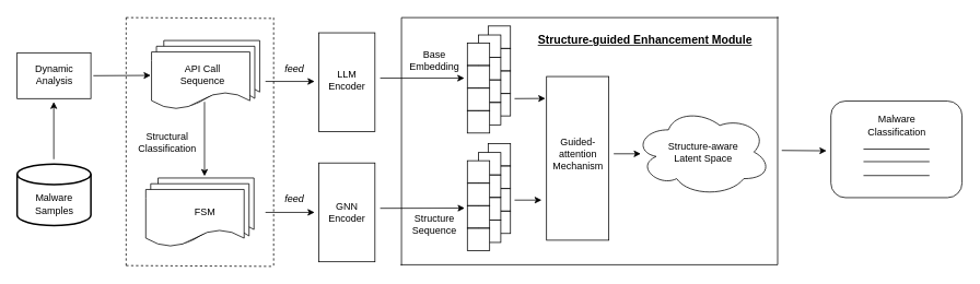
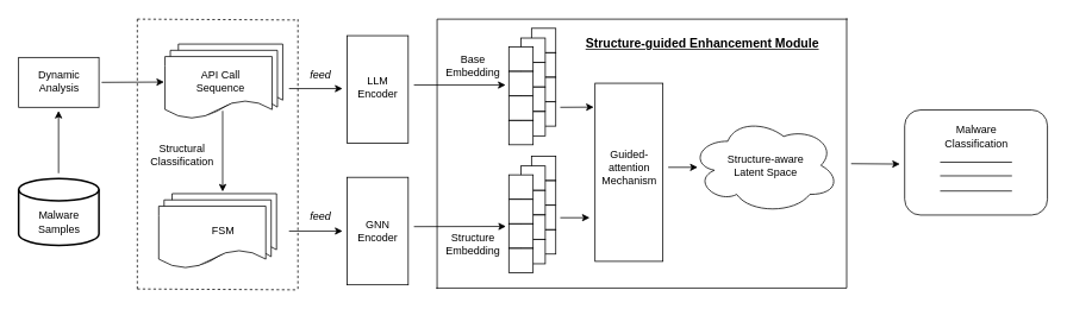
  <mxCell id="0" />
  <mxCell id="1" parent="0" />
  <mxCell id="2" value="" style="strokeWidth=2;html=1;shape=mxgraph.flowchart.database;whiteSpace=wrap;fontStyle=0;align=center;verticalAlign=bottom;labelPosition=center;verticalLabelPosition=middle;horizontal=1;" parent="1" vertex="1"><mxGeometry x="20" y="200" width="90" height="75" as="geometry" /></mxCell>
  <mxCell id="3" value="Malware&lt;div&gt;Samples&lt;/div&gt;" style="text;html=1;align=center;verticalAlign=middle;resizable=0;points=[];autosize=1;strokeColor=none;fillColor=none;" parent="1" vertex="1"><mxGeometry x="30" y="229" width="70" height="40" as="geometry" /></mxCell>
  <mxCell id="4" value="" style="endArrow=classic;html=1;rounded=0;" parent="1" edge="1"><mxGeometry width="50" height="50" relative="1" as="geometry"><mxPoint x="64.71" y="194" as="sourcePoint" /><mxPoint x="64.71" y="124" as="targetPoint" /></mxGeometry></mxCell>
  <mxCell id="5" value="" style="rounded=0;whiteSpace=wrap;html=1;" parent="1" vertex="1"><mxGeometry x="20" y="64" width="90" height="56" as="geometry" /></mxCell>
  <mxCell id="6" value="Dynamic&lt;div&gt;Analysis&lt;/div&gt;" style="text;html=1;align=center;verticalAlign=middle;resizable=0;points=[];autosize=1;strokeColor=none;fillColor=none;" parent="1" vertex="1"><mxGeometry x="30" y="71" width="70" height="40" as="geometry" /></mxCell>
  <mxCell id="7" value="" style="endArrow=classic;html=1;rounded=0;" parent="1" edge="1"><mxGeometry width="50" height="50" relative="1" as="geometry"><mxPoint x="113" y="92" as="sourcePoint" /><mxPoint x="183" y="91.66" as="targetPoint" /></mxGeometry></mxCell>
  <mxCell id="8" value="" style="endArrow=classic;html=1;rounded=0;" parent="1" edge="1"><mxGeometry width="50" height="50" relative="1" as="geometry"><mxPoint x="248.66" y="124" as="sourcePoint" /><mxPoint x="248.66" y="214.69" as="targetPoint" /></mxGeometry></mxCell>
  <mxCell id="9" value="" style="shape=document;whiteSpace=wrap;html=1;boundedLbl=1;" parent="1" vertex="1"><mxGeometry x="192" y="217" width="117" height="74" as="geometry" /></mxCell>
  <mxCell id="10" value="" style="shape=document;whiteSpace=wrap;html=1;boundedLbl=1;" parent="1" vertex="1"><mxGeometry x="183" y="224" width="120" height="75" as="geometry" /></mxCell>
  <mxCell id="11" value="" style="shape=document;whiteSpace=wrap;html=1;boundedLbl=1;labelBorderColor=none;" parent="1" vertex="1"><mxGeometry x="177" y="231" width="120" height="70" as="geometry" /></mxCell>
  <mxCell id="12" value="FSM" style="text;html=1;align=center;verticalAlign=middle;resizable=0;points=[];autosize=1;strokeColor=none;fillColor=none;" parent="1" vertex="1"><mxGeometry x="224" y="244" width="50" height="30" as="geometry" /></mxCell>
  <mxCell id="13" value="" style="shape=document;whiteSpace=wrap;html=1;boundedLbl=1;" parent="1" vertex="1"><mxGeometry x="199" y="49" width="117" height="74" as="geometry" /></mxCell>
  <mxCell id="14" value="" style="shape=document;whiteSpace=wrap;html=1;boundedLbl=1;" parent="1" vertex="1"><mxGeometry x="190" y="56" width="120" height="75" as="geometry" /></mxCell>
  <mxCell id="15" value="" style="shape=document;whiteSpace=wrap;html=1;boundedLbl=1;labelBorderColor=none;" parent="1" vertex="1"><mxGeometry x="184" y="63" width="120" height="70" as="geometry" /></mxCell>
  <mxCell id="16" value="API Call&lt;div&gt;Sequence&lt;/div&gt;" style="text;html=1;align=center;verticalAlign=middle;resizable=0;points=[];autosize=1;strokeColor=none;fillColor=none;" parent="1" vertex="1"><mxGeometry x="206" y="71" width="80" height="40" as="geometry" /></mxCell>
  <mxCell id="17" value="Structural&lt;div&gt;Classification&lt;/div&gt;" style="text;html=1;align=center;verticalAlign=middle;resizable=0;points=[];autosize=1;strokeColor=none;fillColor=none;" parent="1" vertex="1"><mxGeometry x="153" y="154" width="100" height="40" as="geometry" /></mxCell>
  <mxCell id="18" value="" style="endArrow=classic;html=1;rounded=0;" parent="1" edge="1"><mxGeometry width="50" height="50" relative="1" as="geometry"><mxPoint x="323" y="99" as="sourcePoint" /><mxPoint x="383" y="99" as="targetPoint" /></mxGeometry></mxCell>
  <mxCell id="19" value="&lt;i&gt;feed&lt;/i&gt;" style="text;html=1;align=center;verticalAlign=middle;resizable=0;points=[];autosize=1;strokeColor=none;fillColor=none;" parent="1" vertex="1"><mxGeometry x="333" y="69.46" width="50" height="30" as="geometry" /></mxCell>
  <mxCell id="20" value="" style="rounded=0;whiteSpace=wrap;html=1;rotation=90;" parent="1" vertex="1"><mxGeometry x="362" y="65.73" width="120.76" height="68.5" as="geometry" /></mxCell>
  <mxCell id="21" value="LLM&lt;div&gt;Encoder&lt;/div&gt;" style="text;html=1;align=center;verticalAlign=middle;resizable=0;points=[];autosize=1;strokeColor=none;fillColor=none;" parent="1" vertex="1"><mxGeometry x="387.38" y="78" width="70" height="40" as="geometry" /></mxCell>
  <mxCell id="22" value="" style="group" parent="1" vertex="1" connectable="0"><mxGeometry x="153" y="21" width="180" height="304" as="geometry" /></mxCell>
  <mxCell id="23" value="" style="endArrow=none;dashed=1;html=1;rounded=0;" parent="22" edge="1"><mxGeometry width="50" height="50" relative="1" as="geometry"><mxPoint y="303" as="sourcePoint" /><mxPoint as="targetPoint" /></mxGeometry></mxCell>
  <mxCell id="24" value="" style="endArrow=none;dashed=1;html=1;rounded=0;" parent="22" edge="1"><mxGeometry width="50" height="50" relative="1" as="geometry"><mxPoint x="180" y="303" as="sourcePoint" /><mxPoint x="180" as="targetPoint" /></mxGeometry></mxCell>
  <mxCell id="25" value="" style="endArrow=none;dashed=1;html=1;rounded=0;" parent="22" edge="1"><mxGeometry width="50" height="50" relative="1" as="geometry"><mxPoint as="sourcePoint" /><mxPoint x="180" y="1" as="targetPoint" /></mxGeometry></mxCell>
  <mxCell id="26" value="" style="endArrow=none;dashed=1;html=1;rounded=0;" parent="22" edge="1"><mxGeometry width="50" height="50" relative="1" as="geometry"><mxPoint y="303" as="sourcePoint" /><mxPoint x="180" y="304" as="targetPoint" /></mxGeometry></mxCell>
  <mxCell id="27" value="" style="whiteSpace=wrap;html=1;aspect=fixed;container=0;" parent="1" vertex="1"><mxGeometry x="594.775" y="31.293" width="27.225" height="27.225" as="geometry" /></mxCell>
  <mxCell id="28" value="" style="whiteSpace=wrap;html=1;aspect=fixed;container=0;" parent="1" vertex="1"><mxGeometry x="594.775" y="58.832" width="27.225" height="27.225" as="geometry" /></mxCell>
  <mxCell id="29" value="" style="whiteSpace=wrap;html=1;aspect=fixed;container=0;" parent="1" vertex="1"><mxGeometry x="594.775" y="86.371" width="27.225" height="27.225" as="geometry" /></mxCell>
  <mxCell id="30" value="" style="whiteSpace=wrap;html=1;aspect=fixed;container=0;" parent="1" vertex="1"><mxGeometry x="594.775" y="113.91" width="27.225" height="27.225" as="geometry" /></mxCell>
  <mxCell id="31" value="" style="whiteSpace=wrap;html=1;aspect=fixed;container=0;" parent="1" vertex="1"><mxGeometry x="582.977" y="42.233" width="27.225" height="27.225" as="geometry" /></mxCell>
  <mxCell id="32" value="" style="whiteSpace=wrap;html=1;aspect=fixed;container=0;" parent="1" vertex="1"><mxGeometry x="582.977" y="69.772" width="27.225" height="27.225" as="geometry" /></mxCell>
  <mxCell id="33" value="" style="whiteSpace=wrap;html=1;aspect=fixed;container=0;" parent="1" vertex="1"><mxGeometry x="582.977" y="97.311" width="27.225" height="27.225" as="geometry" /></mxCell>
  <mxCell id="34" value="" style="whiteSpace=wrap;html=1;aspect=fixed;container=0;" parent="1" vertex="1"><mxGeometry x="582.977" y="124.85" width="27.225" height="27.225" as="geometry" /></mxCell>
  <mxCell id="35" value="" style="whiteSpace=wrap;html=1;aspect=fixed;container=0;" parent="1" vertex="1"><mxGeometry x="569.364" y="52.222" width="27.225" height="27.225" as="geometry" /></mxCell>
  <mxCell id="36" value="" style="whiteSpace=wrap;html=1;aspect=fixed;container=0;" parent="1" vertex="1"><mxGeometry x="569.364" y="79.761" width="27.225" height="27.225" as="geometry" /></mxCell>
  <mxCell id="37" value="" style="whiteSpace=wrap;html=1;aspect=fixed;container=0;" parent="1" vertex="1"><mxGeometry x="569.364" y="107.299" width="27.225" height="27.225" as="geometry" /></mxCell>
  <mxCell id="38" value="" style="whiteSpace=wrap;html=1;aspect=fixed;container=0;" parent="1" vertex="1"><mxGeometry x="569.364" y="134.838" width="27.225" height="27.225" as="geometry" /></mxCell>
  <mxCell id="39" value="" style="endArrow=classic;html=1;rounded=0;entryX=0.96;entryY=-0.005;entryDx=0;entryDy=0;entryPerimeter=0;" parent="1" target="41" edge="1"><mxGeometry width="50" height="50" relative="1" as="geometry"><mxPoint x="463" y="254" as="sourcePoint" /><mxPoint x="553" y="254" as="targetPoint" /></mxGeometry></mxCell>
  <mxCell id="40" value="" style="endArrow=classic;html=1;rounded=0;entryX=0.955;entryY=1.025;entryDx=0;entryDy=0;entryPerimeter=0;" parent="1" target="74" edge="1"><mxGeometry width="50" height="50" relative="1" as="geometry"><mxPoint x="463" y="95" as="sourcePoint" /><mxPoint x="553" y="95" as="targetPoint" /></mxGeometry></mxCell>
- <mxCell id="41" value="Structure&lt;div&gt;Sequence&lt;/div&gt;" style="text;html=1;align=center;verticalAlign=middle;resizable=0;points=[];autosize=1;strokeColor=none;fillColor=none;container=0;" parent="1" vertex="1"><mxGeometry x="489.368" y="253.998" width="80" height="40" as="geometry" /></mxCell>
+ <mxCell id="41" value="Structure&lt;div&gt;Embedding&lt;/div&gt;" style="text;html=1;align=center;verticalAlign=middle;resizable=0;points=[];autosize=1;strokeColor=none;fillColor=none;container=0;" parent="1" vertex="1"><mxGeometry x="489.368" y="253.998" width="80" height="40" as="geometry" /></mxCell>
  <mxCell id="42" value="" style="whiteSpace=wrap;html=1;aspect=fixed;container=0;" parent="1" vertex="1"><mxGeometry x="594.775" y="174.939" width="27.225" height="27.225" as="geometry" /></mxCell>
  <mxCell id="43" value="" style="whiteSpace=wrap;html=1;aspect=fixed;container=0;" parent="1" vertex="1"><mxGeometry x="594.775" y="202.478" width="27.225" height="27.225" as="geometry" /></mxCell>
  <mxCell id="44" value="" style="whiteSpace=wrap;html=1;aspect=fixed;container=0;" parent="1" vertex="1"><mxGeometry x="594.775" y="230.017" width="27.225" height="27.225" as="geometry" /></mxCell>
  <mxCell id="45" value="" style="whiteSpace=wrap;html=1;aspect=fixed;container=0;" parent="1" vertex="1"><mxGeometry x="594.775" y="257.556" width="27.225" height="27.225" as="geometry" /></mxCell>
  <mxCell id="46" value="" style="whiteSpace=wrap;html=1;aspect=fixed;container=0;" parent="1" vertex="1"><mxGeometry x="582.977" y="185.879" width="27.225" height="27.225" as="geometry" /></mxCell>
  <mxCell id="47" value="" style="whiteSpace=wrap;html=1;aspect=fixed;container=0;" parent="1" vertex="1"><mxGeometry x="582.977" y="213.418" width="27.225" height="27.225" as="geometry" /></mxCell>
  <mxCell id="48" value="" style="whiteSpace=wrap;html=1;aspect=fixed;container=0;" parent="1" vertex="1"><mxGeometry x="582.977" y="240.957" width="27.225" height="27.225" as="geometry" /></mxCell>
  <mxCell id="49" value="" style="whiteSpace=wrap;html=1;aspect=fixed;container=0;" parent="1" vertex="1"><mxGeometry x="582.977" y="268.496" width="27.225" height="27.225" as="geometry" /></mxCell>
  <mxCell id="50" value="" style="whiteSpace=wrap;html=1;aspect=fixed;container=0;" parent="1" vertex="1"><mxGeometry x="569.364" y="195.868" width="27.225" height="27.225" as="geometry" /></mxCell>
  <mxCell id="51" value="" style="whiteSpace=wrap;html=1;aspect=fixed;container=0;" parent="1" vertex="1"><mxGeometry x="569.364" y="223.407" width="27.225" height="27.225" as="geometry" /></mxCell>
  <mxCell id="52" value="" style="whiteSpace=wrap;html=1;aspect=fixed;container=0;" parent="1" vertex="1"><mxGeometry x="569.364" y="250.946" width="27.225" height="27.225" as="geometry" /></mxCell>
  <mxCell id="53" value="" style="whiteSpace=wrap;html=1;aspect=fixed;container=0;" parent="1" vertex="1"><mxGeometry x="569.364" y="278.485" width="27.225" height="27.225" as="geometry" /></mxCell>
  <mxCell id="54" value="&lt;b&gt;&lt;u&gt;&lt;font style=&quot;font-size: 14px;&quot;&gt;Structure-guided Enhancement Module&lt;/font&gt;&lt;/u&gt;&lt;/b&gt;" style="text;html=1;align=center;verticalAlign=middle;resizable=0;points=[];autosize=1;strokeColor=none;fillColor=none;" parent="1" vertex="1"><mxGeometry x="646" y="34" width="280" height="30" as="geometry" /></mxCell>
  <mxCell id="55" value="" style="rounded=0;whiteSpace=wrap;html=1;" parent="1" vertex="1"><mxGeometry x="666" y="93" width="76" height="200" as="geometry" /></mxCell>
  <mxCell id="56" value="Guided-&lt;div&gt;attention&lt;div&gt;&lt;div&gt;Mechanism&lt;/div&gt;&lt;/div&gt;&lt;/div&gt;" style="text;html=1;align=center;verticalAlign=middle;resizable=0;points=[];autosize=1;strokeColor=none;fillColor=none;" parent="1" vertex="1"><mxGeometry x="664" y="157.55" width="80" height="60" as="geometry" /></mxCell>
  <mxCell id="57" value="" style="endArrow=classic;html=1;rounded=0;" parent="1" edge="1"><mxGeometry width="50" height="50" relative="1" as="geometry"><mxPoint x="627" y="244" as="sourcePoint" /><mxPoint x="660" y="244" as="targetPoint" /></mxGeometry></mxCell>
  <mxCell id="58" value="" style="ellipse;shape=cloud;whiteSpace=wrap;html=1;" parent="1" vertex="1"><mxGeometry x="773" y="131" width="167" height="108.54" as="geometry" /></mxCell>
  <mxCell id="59" value="&lt;span style=&quot;font-weight: normal;&quot;&gt;Structure-aware&lt;/span&gt;&lt;div&gt;&lt;span style=&quot;font-weight: normal;&quot;&gt;Latent Space&lt;/span&gt;&lt;/div&gt;" style="text;html=1;align=center;verticalAlign=middle;resizable=0;points=[];autosize=1;strokeColor=none;fillColor=none;fontStyle=1" parent="1" vertex="1"><mxGeometry x="801.5" y="165.55" width="110" height="40" as="geometry" /></mxCell>
  <mxCell id="60" value="" style="endArrow=classic;html=1;rounded=0;" parent="1" edge="1"><mxGeometry width="50" height="50" relative="1" as="geometry"><mxPoint x="953" y="183.33" as="sourcePoint" /><mxPoint x="1007.66" y="183.76" as="targetPoint" /></mxGeometry></mxCell>
  <mxCell id="61" value="" style="rounded=1;whiteSpace=wrap;html=1;" parent="1" vertex="1"><mxGeometry x="1013" y="123" width="160" height="118" as="geometry" /></mxCell>
  <mxCell id="62" value="Malware&lt;div&gt;Classification&lt;/div&gt;" style="text;html=1;align=center;verticalAlign=middle;resizable=0;points=[];autosize=1;strokeColor=none;fillColor=none;" parent="1" vertex="1"><mxGeometry x="1048" y="132.63" width="90" height="40" as="geometry" /></mxCell>
  <mxCell id="63" value="" style="endArrow=none;html=1;rounded=0;" parent="1" edge="1"><mxGeometry width="50" height="50" relative="1" as="geometry"><mxPoint x="1052.75" y="181.66" as="sourcePoint" /><mxPoint x="1133.25" y="181.66" as="targetPoint" /></mxGeometry></mxCell>
  <mxCell id="64" value="" style="endArrow=none;html=1;rounded=0;" parent="1" edge="1"><mxGeometry width="50" height="50" relative="1" as="geometry"><mxPoint x="1052.75" y="197" as="sourcePoint" /><mxPoint x="1133.25" y="197" as="targetPoint" /></mxGeometry></mxCell>
  <mxCell id="65" value="" style="endArrow=none;html=1;rounded=0;" parent="1" edge="1"><mxGeometry width="50" height="50" relative="1" as="geometry"><mxPoint x="1052.75" y="214" as="sourcePoint" /><mxPoint x="1133.25" y="214" as="targetPoint" /></mxGeometry></mxCell>
  <mxCell id="66" value="" style="endArrow=none;html=1;rounded=0;" parent="1" edge="1"><mxGeometry width="50" height="50" relative="1" as="geometry"><mxPoint x="489" y="21" as="sourcePoint" /><mxPoint x="949" y="21" as="targetPoint" /></mxGeometry></mxCell>
  <mxCell id="67" value="" style="endArrow=none;html=1;rounded=0;" parent="1" edge="1"><mxGeometry width="50" height="50" relative="1" as="geometry"><mxPoint x="488" y="323" as="sourcePoint" /><mxPoint x="948" y="323" as="targetPoint" /></mxGeometry></mxCell>
  <mxCell id="68" value="" style="endArrow=none;html=1;rounded=0;" parent="1" edge="1"><mxGeometry width="50" height="50" relative="1" as="geometry"><mxPoint x="948" y="323" as="sourcePoint" /><mxPoint x="948" y="20" as="targetPoint" /></mxGeometry></mxCell>
  <mxCell id="69" value="" style="endArrow=none;html=1;rounded=0;" parent="1" edge="1"><mxGeometry width="50" height="50" relative="1" as="geometry"><mxPoint x="489" y="324" as="sourcePoint" /><mxPoint x="489" y="21" as="targetPoint" /></mxGeometry></mxCell>
  <mxCell id="70" value="" style="endArrow=classic;html=1;rounded=0;" parent="1" edge="1"><mxGeometry width="50" height="50" relative="1" as="geometry"><mxPoint x="323" y="259" as="sourcePoint" /><mxPoint x="383" y="259" as="targetPoint" /></mxGeometry></mxCell>
  <mxCell id="71" value="" style="rounded=0;whiteSpace=wrap;html=1;rotation=90;" parent="1" vertex="1"><mxGeometry x="362" y="224.75" width="120.76" height="68.5" as="geometry" /></mxCell>
  <mxCell id="72" value="GNN&lt;div&gt;Encoder&lt;/div&gt;" style="text;html=1;align=center;verticalAlign=middle;resizable=0;points=[];autosize=1;strokeColor=none;fillColor=none;" parent="1" vertex="1"><mxGeometry x="387.38" y="239" width="70" height="40" as="geometry" /></mxCell>
  <mxCell id="73" value="&lt;i&gt;feed&lt;/i&gt;" style="text;html=1;align=center;verticalAlign=middle;resizable=0;points=[];autosize=1;strokeColor=none;fillColor=none;" parent="1" vertex="1"><mxGeometry x="333" y="227.56" width="50" height="30" as="geometry" /></mxCell>
  <mxCell id="74" value="Base&lt;div&gt;Embedding&lt;/div&gt;" style="text;html=1;align=center;verticalAlign=middle;resizable=0;points=[];autosize=1;strokeColor=none;fillColor=none;" parent="1" vertex="1"><mxGeometry x="489.36" y="54" width="80" height="40" as="geometry" /></mxCell>
  <mxCell id="75" value="" style="endArrow=classic;html=1;rounded=0;entryX=-0.019;entryY=0.134;entryDx=0;entryDy=0;entryPerimeter=0;" parent="1" target="55" edge="1"><mxGeometry width="50" height="50" relative="1" as="geometry"><mxPoint x="627" y="120" as="sourcePoint" /><mxPoint x="653" y="120" as="targetPoint" /></mxGeometry></mxCell>
  <mxCell id="76" value="" style="endArrow=classic;html=1;rounded=0;" parent="1" edge="1"><mxGeometry width="50" height="50" relative="1" as="geometry"><mxPoint x="748" y="187.43" as="sourcePoint" /><mxPoint x="781" y="187.43" as="targetPoint" /></mxGeometry></mxCell>
